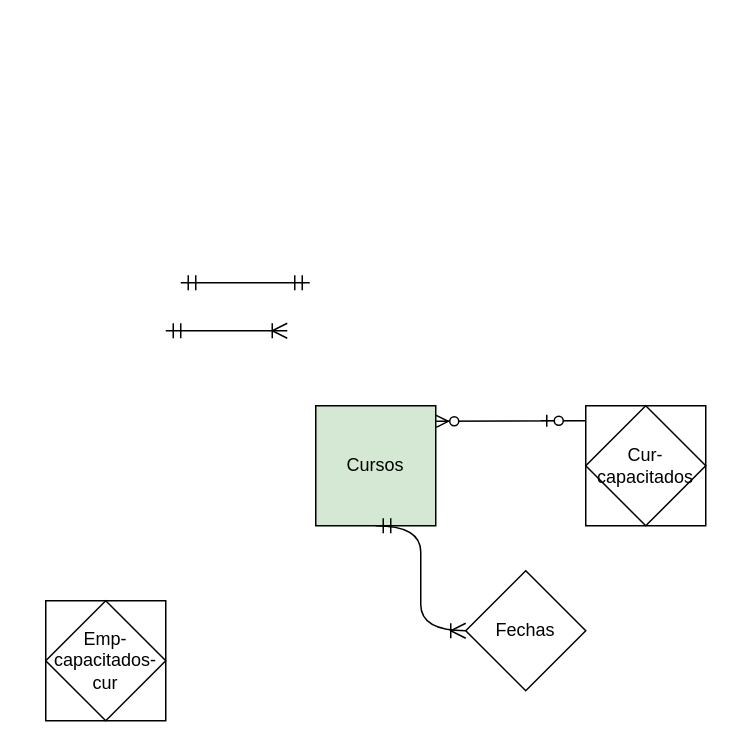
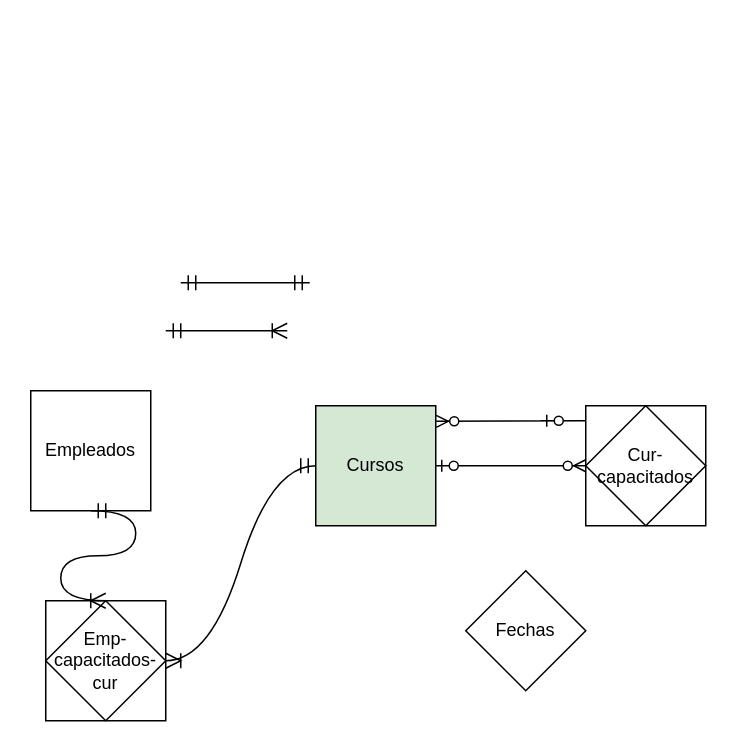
  <mxCell id="0" />
  <mxCell id="1" parent="0" />
  <mxCell id="2" value="" style="edgeStyle=entityRelationEdgeStyle;fontSize=12;html=1;endArrow=ERoneToMany;startArrow=ERmandOne;rounded=0;startSize=8;endSize=8;curved=1;" edge="1" parent="1"><mxGeometry width="100" height="100" relative="1" as="geometry"><mxPoint x="110" y="220" as="sourcePoint" /><mxPoint x="191" y="220" as="targetPoint" /><Array as="points"><mxPoint x="222" y="270" /><mxPoint x="70" y="65" /></Array></mxGeometry></mxCell>
  <mxCell id="3" value="" style="edgeStyle=entityRelationEdgeStyle;fontSize=12;html=1;endArrow=ERmandOne;startArrow=ERmandOne;rounded=0;startSize=8;endSize=8;curved=1;" edge="1" parent="1"><mxGeometry width="100" height="100" relative="1" as="geometry"><mxPoint x="120" y="188" as="sourcePoint" /><mxPoint x="206" y="188" as="targetPoint" /><Array as="points"><mxPoint x="104" y="20" /></Array></mxGeometry></mxCell>
+ <mxCell id="4" value="Empleados" style="whiteSpace=wrap;html=1;aspect=fixed;" vertex="1" parent="1"><mxGeometry x="20" y="260" width="80" height="80" as="geometry" /></mxCell>
  <mxCell id="5" value="Cursos" style="whiteSpace=wrap;html=1;aspect=fixed;fillColor=#d5e8d4;" vertex="1" parent="1"><mxGeometry x="210" y="270" width="80" height="80" as="geometry" /></mxCell>
  <mxCell id="6" value="Fechas" style="rhombus;whiteSpace=wrap;html=1;aspect=fixed;" vertex="1" parent="1"><mxGeometry x="310" y="380" width="80" height="80" as="geometry" /></mxCell>
  <mxCell id="7" value="" style="whiteSpace=wrap;html=1;aspect=fixed;" vertex="1" parent="1"><mxGeometry x="30" y="400" width="80" height="80" as="geometry" /></mxCell>
  <mxCell id="8" value="Emp-capacitados-cur" style="rhombus;whiteSpace=wrap;html=1;" vertex="1" parent="1"><mxGeometry x="30" y="400" width="80" height="80" as="geometry" /></mxCell>
  <mxCell id="9" value="" style="whiteSpace=wrap;html=1;aspect=fixed;" vertex="1" parent="1"><mxGeometry x="390" y="270" width="80" height="80" as="geometry" /></mxCell>
  <mxCell id="10" value="Cur-capacitados" style="rhombus;whiteSpace=wrap;html=1;" vertex="1" parent="1"><mxGeometry x="390" y="270" width="80" height="80" as="geometry" /></mxCell>
- <mxCell id="13" value="" style="edgeStyle=entityRelationEdgeStyle;fontSize=12;html=1;endArrow=ERoneToMany;startArrow=ERmandOne;rounded=0;startSize=8;endSize=8;curved=1;exitX=0.5;exitY=1;exitDx=0;exitDy=0;entryX=0;entryY=0.5;entryDx=0;entryDy=0;" edge="1" parent="1" source="5" target="6"><mxGeometry width="100" height="100" relative="1" as="geometry"><mxPoint x="210" y="395" as="sourcePoint" /><mxPoint x="291" y="395" as="targetPoint" /><Array as="points"><mxPoint x="322" y="445" /><mxPoint x="170" y="240" /></Array></mxGeometry></mxCell>
+ <mxCell id="11" value="" style="edgeStyle=entityRelationEdgeStyle;fontSize=12;html=1;endArrow=ERoneToMany;startArrow=ERmandOne;rounded=0;startSize=8;endSize=8;curved=1;exitX=0.5;exitY=1;exitDx=0;exitDy=0;entryX=0.5;entryY=0;entryDx=0;entryDy=0;" edge="1" parent="1" source="4" target="8"><mxGeometry width="100" height="100" relative="1" as="geometry"><mxPoint x="200" y="375" as="sourcePoint" /><mxPoint x="281" y="375" as="targetPoint" /><Array as="points"><mxPoint x="312" y="425" /><mxPoint x="160" y="220" /></Array></mxGeometry></mxCell>
+ <mxCell id="12" value="" style="edgeStyle=entityRelationEdgeStyle;fontSize=12;html=1;endArrow=ERoneToMany;startArrow=ERmandOne;rounded=0;startSize=8;endSize=8;curved=1;entryX=1;entryY=0.5;entryDx=0;entryDy=0;exitX=0;exitY=0.5;exitDx=0;exitDy=0;" edge="1" parent="1" source="5" target="8"><mxGeometry width="100" height="100" relative="1" as="geometry"><mxPoint x="190" y="385" as="sourcePoint" /><mxPoint x="271" y="385" as="targetPoint" /><Array as="points"><mxPoint x="302" y="435" /><mxPoint x="150" y="230" /></Array></mxGeometry></mxCell>
  <mxCell id="14" value="" style="edgeStyle=entityRelationEdgeStyle;fontSize=12;html=1;endArrow=ERzeroToMany;startArrow=ERzeroToOne;rounded=0;entryX=1.004;entryY=0.13;entryDx=0;entryDy=0;entryPerimeter=0;" edge="1" parent="1" target="5"><mxGeometry width="100" height="100" relative="1" as="geometry"><mxPoint x="360" y="280" as="sourcePoint" /><mxPoint x="410" y="150" as="targetPoint" /><Array as="points"><mxPoint x="370" y="280" /><mxPoint x="370" y="290" /><mxPoint x="370" y="280" /></Array></mxGeometry></mxCell>
+ <mxCell id="15" value="" style="edgeStyle=entityRelationEdgeStyle;fontSize=12;html=1;endArrow=ERzeroToMany;startArrow=ERzeroToOne;rounded=0;exitX=1;exitY=0.5;exitDx=0;exitDy=0;entryX=0;entryY=0.5;entryDx=0;entryDy=0;" edge="1" parent="1" source="5" target="10"><mxGeometry width="100" height="100" relative="1" as="geometry"><mxPoint x="400" y="370" as="sourcePoint" /><mxPoint x="500" y="270" as="targetPoint" /></mxGeometry></mxCell>
